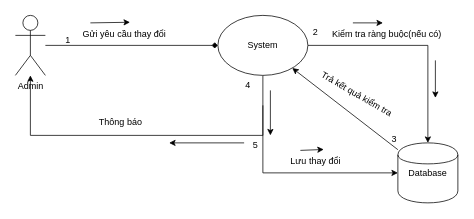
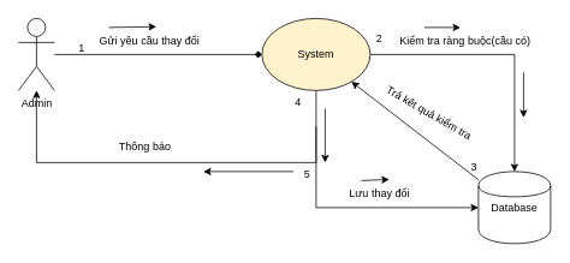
  <mxCell id="0" />
  <mxCell id="1" parent="0" />
  <mxCell id="2" style="edgeStyle=orthogonalEdgeStyle;rounded=0;orthogonalLoop=1;jettySize=auto;html=1;endArrow=diamond;" edge="1" parent="1" source="3" target="7"><mxGeometry relative="1" as="geometry" /></mxCell>
  <mxCell id="3" value="Admin" style="shape=umlActor;verticalLabelPosition=bottom;verticalAlign=top;html=1;outlineConnect=0;" vertex="1" parent="1"><mxGeometry x="20" y="20" width="40" height="80" as="geometry" /></mxCell>
  <mxCell id="4" style="edgeStyle=orthogonalEdgeStyle;rounded=0;orthogonalLoop=1;jettySize=auto;html=1;entryX=0.5;entryY=0;entryDx=0;entryDy=0;" edge="1" parent="1" source="7" target="9"><mxGeometry relative="1" as="geometry" /></mxCell>
  <mxCell id="5" style="edgeStyle=orthogonalEdgeStyle;rounded=0;orthogonalLoop=1;jettySize=auto;html=1;entryX=0;entryY=0.5;entryDx=0;entryDy=0;" edge="1" parent="1" source="7" target="9"><mxGeometry relative="1" as="geometry"><Array as="points"><mxPoint x="350" y="230" /></Array></mxGeometry></mxCell>
  <mxCell id="6" style="edgeStyle=orthogonalEdgeStyle;rounded=0;orthogonalLoop=1;jettySize=auto;html=1;" edge="1" parent="1" target="3"><mxGeometry relative="1" as="geometry"><mxPoint x="350" y="140" as="sourcePoint" /><Array as="points"><mxPoint x="350" y="180" /><mxPoint x="40" y="180" /></Array></mxGeometry></mxCell>
- <mxCell id="7" value="System" style="ellipse;whiteSpace=wrap;html=1;" vertex="1" parent="1"><mxGeometry x="290" y="20" width="120" height="80" as="geometry" /></mxCell>
+ <mxCell id="7" value="System" style="ellipse;whiteSpace=wrap;html=1;fillColor=#fff2cc;" vertex="1" parent="1"><mxGeometry x="290" y="20" width="120" height="80" as="geometry" /></mxCell>
  <mxCell id="8" style="rounded=0;orthogonalLoop=1;jettySize=auto;html=1;" edge="1" parent="1" source="9" target="7"><mxGeometry relative="1" as="geometry" /></mxCell>
  <mxCell id="9" value="Database" style="shape=cylinder;whiteSpace=wrap;html=1;" vertex="1" parent="1"><mxGeometry x="530" y="190" width="80" height="80" as="geometry" /></mxCell>
  <mxCell id="10" value="1" style="text;html=1;align=center;verticalAlign=middle;resizable=0;points=[];autosize=1;strokeColor=none;fillColor=none;" vertex="1" parent="1"><mxGeometry x="75" y="38" width="30" height="30" as="geometry" /></mxCell>
  <mxCell id="11" value="Gửi yêu cầu thay đổi" style="text;html=1;align=center;verticalAlign=middle;resizable=0;points=[];autosize=1;strokeColor=none;fillColor=none;" vertex="1" parent="1"><mxGeometry x="100" y="30" width="130" height="30" as="geometry" /></mxCell>
  <mxCell id="12" value="" style="endArrow=classic;html=1;rounded=0;entryX=0.56;entryY=-0.027;entryDx=0;entryDy=0;entryPerimeter=0;" edge="1" parent="1" target="11"><mxGeometry width="50" height="50" relative="1" as="geometry"><mxPoint x="120" y="30" as="sourcePoint" /><mxPoint x="170" y="-20" as="targetPoint" /></mxGeometry></mxCell>
  <mxCell id="13" value="2" style="text;html=1;align=center;verticalAlign=middle;resizable=0;points=[];autosize=1;strokeColor=none;fillColor=none;" vertex="1" parent="1"><mxGeometry x="405" y="28" width="30" height="30" as="geometry" /></mxCell>
- <mxCell id="14" value="Kiểm tra ràng buộc(nếu có)" style="text;html=1;align=center;verticalAlign=middle;resizable=0;points=[];autosize=1;strokeColor=none;fillColor=none;" vertex="1" parent="1"><mxGeometry x="430" y="30" width="170" height="30" as="geometry" /></mxCell>
+ <mxCell id="14" value="Kiểm tra ràng buộc(cầu có)" style="text;html=1;align=center;verticalAlign=middle;resizable=0;points=[];autosize=1;strokeColor=none;fillColor=none;" vertex="1" parent="1"><mxGeometry x="430" y="30" width="170" height="30" as="geometry" /></mxCell>
  <mxCell id="15" value="" style="endArrow=classic;html=1;rounded=0;entryX=0.471;entryY=0;entryDx=0;entryDy=0;entryPerimeter=0;" edge="1" parent="1" target="14"><mxGeometry width="50" height="50" relative="1" as="geometry"><mxPoint x="470" y="30" as="sourcePoint" /><mxPoint x="520" y="-20" as="targetPoint" /></mxGeometry></mxCell>
  <mxCell id="16" value="" style="endArrow=classic;html=1;rounded=0;" edge="1" parent="1"><mxGeometry width="50" height="50" relative="1" as="geometry"><mxPoint x="580" y="80" as="sourcePoint" /><mxPoint x="580" y="130" as="targetPoint" /></mxGeometry></mxCell>
  <mxCell id="17" value="3" style="text;html=1;align=center;verticalAlign=middle;resizable=0;points=[];autosize=1;strokeColor=none;fillColor=none;" vertex="1" parent="1"><mxGeometry x="510" y="170" width="30" height="30" as="geometry" /></mxCell>
  <mxCell id="18" value="Trả kết quả kiểm tra" style="text;html=1;align=center;verticalAlign=middle;resizable=0;points=[];autosize=1;strokeColor=none;fillColor=none;rotation=30;" vertex="1" parent="1"><mxGeometry x="410" y="110" width="130" height="30" as="geometry" /></mxCell>
  <mxCell id="19" value="4" style="text;html=1;align=center;verticalAlign=middle;resizable=0;points=[];autosize=1;strokeColor=none;fillColor=none;" vertex="1" parent="1"><mxGeometry x="315" y="98" width="30" height="30" as="geometry" /></mxCell>
  <mxCell id="20" value="Lưu thay đổi" style="text;html=1;align=center;verticalAlign=middle;resizable=0;points=[];autosize=1;strokeColor=none;fillColor=none;" vertex="1" parent="1"><mxGeometry x="375" y="200" width="90" height="30" as="geometry" /></mxCell>
  <mxCell id="21" value="5" style="text;html=1;align=center;verticalAlign=middle;resizable=0;points=[];autosize=1;strokeColor=none;fillColor=none;" vertex="1" parent="1"><mxGeometry x="325" y="178" width="30" height="30" as="geometry" /></mxCell>
  <mxCell id="22" value="Thông báo" style="text;html=1;align=center;verticalAlign=middle;resizable=0;points=[];autosize=1;strokeColor=none;fillColor=none;" vertex="1" parent="1"><mxGeometry x="120" y="148" width="80" height="30" as="geometry" /></mxCell>
  <mxCell id="23" value="" style="endArrow=classic;html=1;rounded=0;" edge="1" parent="1"><mxGeometry width="50" height="50" relative="1" as="geometry"><mxPoint x="360" y="120" as="sourcePoint" /><mxPoint x="360" y="180" as="targetPoint" /></mxGeometry></mxCell>
  <mxCell id="24" value="" style="endArrow=classic;html=1;rounded=0;entryX=0.624;entryY=-0.04;entryDx=0;entryDy=0;entryPerimeter=0;" edge="1" parent="1" target="20"><mxGeometry width="50" height="50" relative="1" as="geometry"><mxPoint x="400" y="200" as="sourcePoint" /><mxPoint x="450" y="150" as="targetPoint" /></mxGeometry></mxCell>
  <mxCell id="25" value="" style="endArrow=classic;html=1;rounded=0;" edge="1" parent="1"><mxGeometry width="50" height="50" relative="1" as="geometry"><mxPoint x="325" y="190" as="sourcePoint" /><mxPoint x="225" y="190" as="targetPoint" /></mxGeometry></mxCell>
